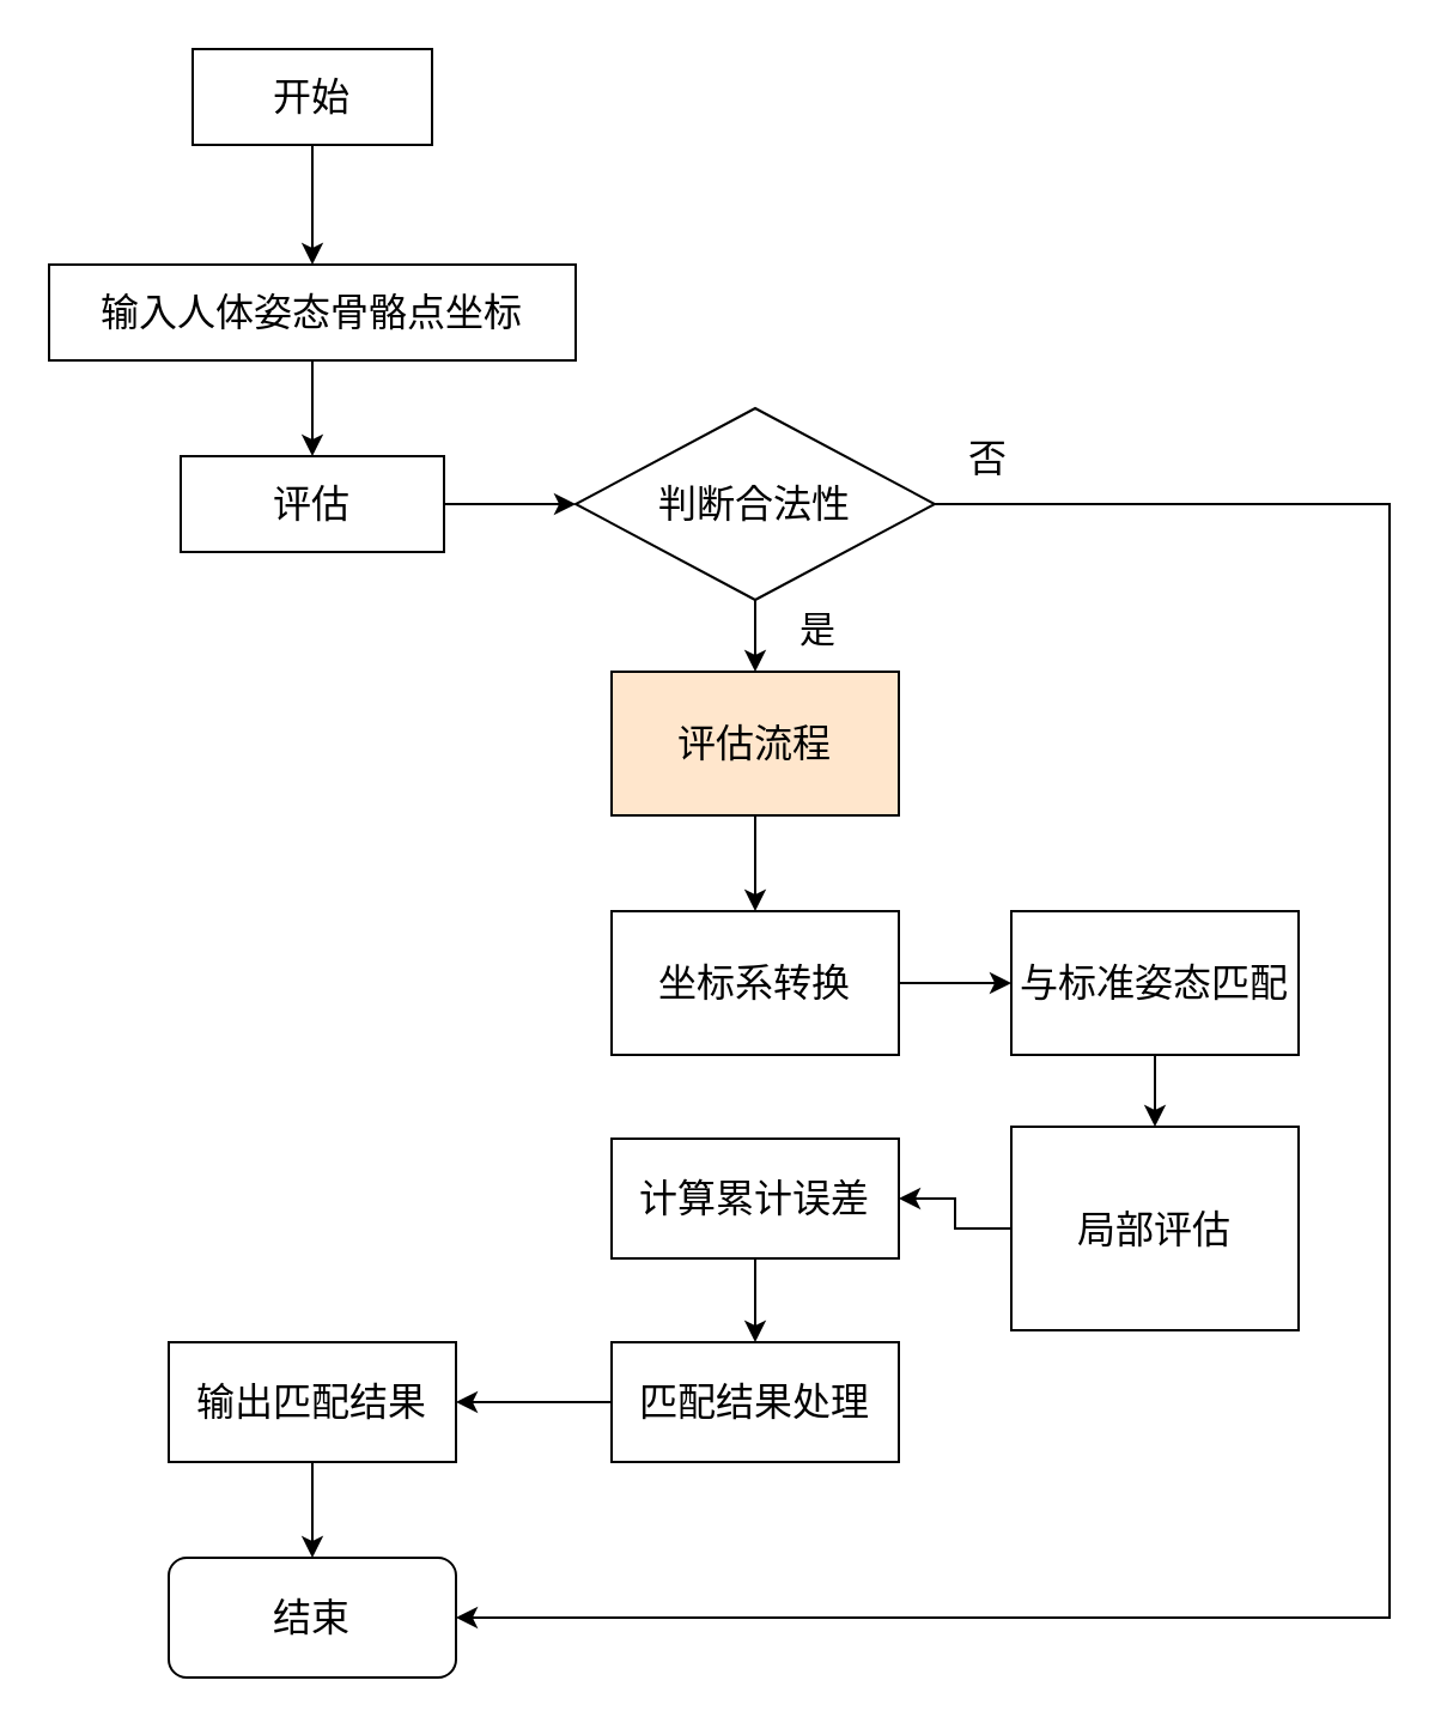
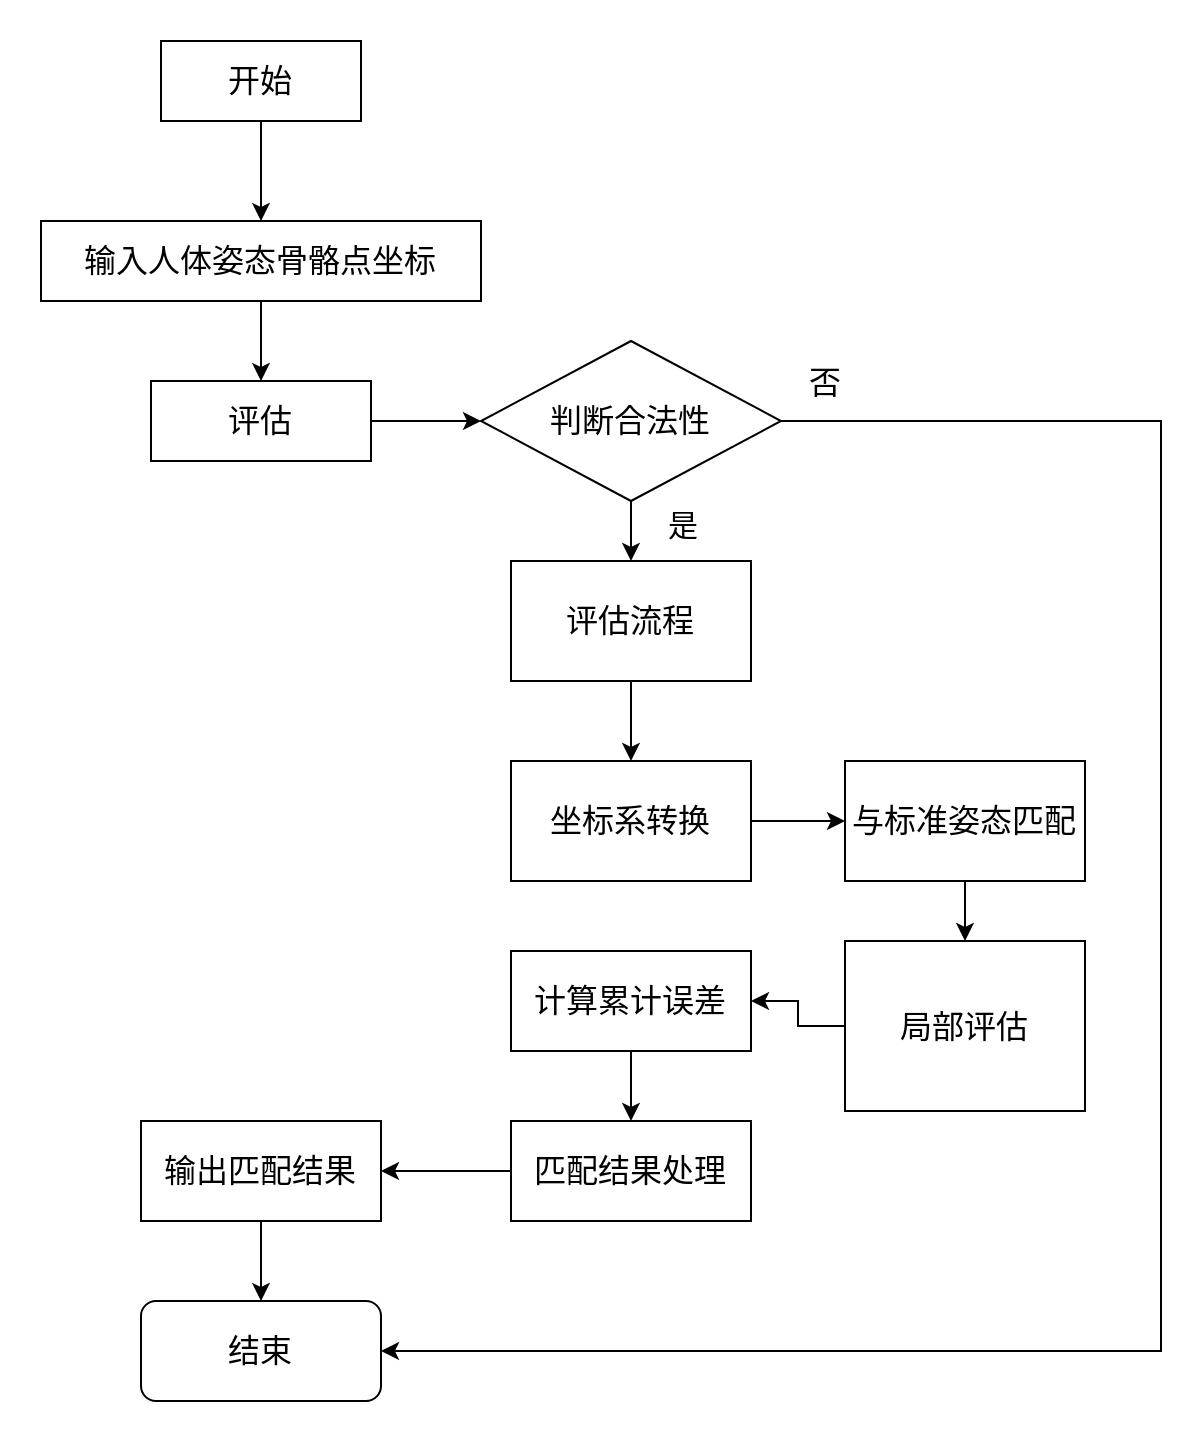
  <mxCell id="0" />
  <mxCell id="1" parent="0" />
  <mxCell id="2" value="" style="edgeStyle=orthogonalEdgeStyle;rounded=0;orthogonalLoop=1;jettySize=auto;html=1;" edge="1" parent="1" source="3" target="5"><mxGeometry relative="1" as="geometry" /></mxCell>
  <mxCell id="3" value="&lt;font style=&quot;font-size: 16px;&quot;&gt;开始&lt;/font&gt;" style="rounded=0;whiteSpace=wrap;html=1;" vertex="1" parent="1"><mxGeometry x="80" y="20" width="100" height="40" as="geometry" /></mxCell>
  <mxCell id="4" value="" style="edgeStyle=orthogonalEdgeStyle;rounded=0;orthogonalLoop=1;jettySize=auto;html=1;" edge="1" parent="1" source="5" target="6"><mxGeometry relative="1" as="geometry" /></mxCell>
  <mxCell id="5" value="&lt;font style=&quot;font-size: 16px;&quot;&gt;输入人体姿态骨骼点坐标&lt;/font&gt;" style="rounded=0;whiteSpace=wrap;html=1;" vertex="1" parent="1"><mxGeometry x="20" y="110" width="220" height="40" as="geometry" /></mxCell>
  <mxCell id="6" value="&lt;font style=&quot;font-size: 16px;&quot;&gt;评估&lt;/font&gt;" style="rounded=0;whiteSpace=wrap;html=1;" vertex="1" parent="1"><mxGeometry x="75" y="190" width="110" height="40" as="geometry" /></mxCell>
  <mxCell id="7" value="" style="edgeStyle=orthogonalEdgeStyle;rounded=0;orthogonalLoop=1;jettySize=auto;html=1;" edge="1" parent="1" source="11" target="14"><mxGeometry relative="1" as="geometry" /></mxCell>
  <mxCell id="8" value="&lt;font style=&quot;font-size: 15px;&quot;&gt;是&lt;/font&gt;" style="edgeLabel;html=1;align=center;verticalAlign=middle;resizable=0;points=[];" vertex="1" connectable="0" parent="7"><mxGeometry x="0.227" y="1" relative="1" as="geometry"><mxPoint x="24" as="offset" /></mxGeometry></mxCell>
  <mxCell id="9" style="edgeStyle=orthogonalEdgeStyle;rounded=0;orthogonalLoop=1;jettySize=auto;html=1;exitX=1;exitY=0.5;exitDx=0;exitDy=0;exitPerimeter=0;entryX=1;entryY=0.5;entryDx=0;entryDy=0;" edge="1" parent="1" source="11" target="27"><mxGeometry relative="1" as="geometry"><Array as="points"><mxPoint x="580" y="210" /><mxPoint x="580" y="675" /></Array></mxGeometry></mxCell>
  <mxCell id="10" value="&lt;font style=&quot;font-size: 16px;&quot;&gt;否&lt;/font&gt;" style="edgeLabel;html=1;align=center;verticalAlign=middle;resizable=0;points=[];" vertex="1" connectable="0" parent="9"><mxGeometry x="-0.93" y="2" relative="1" as="geometry"><mxPoint x="-16" y="-18" as="offset" /></mxGeometry></mxCell>
  <mxCell id="11" value="&lt;font style=&quot;font-size: 16px;&quot;&gt;判断合法性&lt;/font&gt;" style="strokeWidth=1;html=1;shape=mxgraph.flowchart.decision;whiteSpace=wrap;" vertex="1" parent="1"><mxGeometry x="240" y="170" width="150" height="80" as="geometry" /></mxCell>
  <mxCell id="12" style="edgeStyle=orthogonalEdgeStyle;rounded=0;orthogonalLoop=1;jettySize=auto;html=1;exitX=1;exitY=0.5;exitDx=0;exitDy=0;entryX=0;entryY=0.5;entryDx=0;entryDy=0;entryPerimeter=0;" edge="1" parent="1" source="6" target="11"><mxGeometry relative="1" as="geometry" /></mxCell>
  <mxCell id="13" value="" style="edgeStyle=orthogonalEdgeStyle;rounded=0;orthogonalLoop=1;jettySize=auto;html=1;" edge="1" parent="1" source="14" target="16"><mxGeometry relative="1" as="geometry" /></mxCell>
- <mxCell id="14" value="&lt;font style=&quot;font-size: 16px;&quot;&gt;评估流程&lt;/font&gt;" style="whiteSpace=wrap;html=1;strokeWidth=1;fillColor=#ffe6cc;" vertex="1" parent="1"><mxGeometry x="255" y="280" width="120" height="60" as="geometry" /></mxCell>
+ <mxCell id="14" value="&lt;font style=&quot;font-size: 16px;&quot;&gt;评估流程&lt;/font&gt;" style="whiteSpace=wrap;html=1;strokeWidth=1;" vertex="1" parent="1"><mxGeometry x="255" y="280" width="120" height="60" as="geometry" /></mxCell>
  <mxCell id="15" value="" style="edgeStyle=orthogonalEdgeStyle;rounded=0;orthogonalLoop=1;jettySize=auto;html=1;" edge="1" parent="1" source="16" target="18"><mxGeometry relative="1" as="geometry" /></mxCell>
  <mxCell id="16" value="&lt;font style=&quot;font-size: 16px;&quot;&gt;坐标系转换&lt;/font&gt;" style="whiteSpace=wrap;html=1;strokeWidth=1;" vertex="1" parent="1"><mxGeometry x="255" y="380" width="120" height="60" as="geometry" /></mxCell>
  <mxCell id="17" value="" style="edgeStyle=orthogonalEdgeStyle;rounded=0;orthogonalLoop=1;jettySize=auto;html=1;" edge="1" parent="1" source="18" target="20"><mxGeometry relative="1" as="geometry" /></mxCell>
  <mxCell id="18" value="&lt;font style=&quot;font-size: 16px;&quot;&gt;与标准姿态匹配&lt;/font&gt;" style="whiteSpace=wrap;html=1;strokeWidth=1;" vertex="1" parent="1"><mxGeometry x="422" y="380" width="120" height="60" as="geometry" /></mxCell>
  <mxCell id="19" value="" style="edgeStyle=orthogonalEdgeStyle;rounded=0;orthogonalLoop=1;jettySize=auto;html=1;" edge="1" parent="1" source="20" target="22"><mxGeometry relative="1" as="geometry" /></mxCell>
  <mxCell id="20" value="&lt;font style=&quot;font-size: 16px;&quot;&gt;局部评估&lt;/font&gt;" style="whiteSpace=wrap;html=1;strokeWidth=1;" vertex="1" parent="1"><mxGeometry x="422" y="470" width="120" height="85" as="geometry" /></mxCell>
  <mxCell id="21" style="edgeStyle=orthogonalEdgeStyle;rounded=0;orthogonalLoop=1;jettySize=auto;html=1;exitX=0.5;exitY=1;exitDx=0;exitDy=0;entryX=0.5;entryY=0;entryDx=0;entryDy=0;" edge="1" parent="1" source="22" target="24"><mxGeometry relative="1" as="geometry" /></mxCell>
  <mxCell id="22" value="&lt;font style=&quot;font-size: 16px;&quot;&gt;计算累计误差&lt;/font&gt;" style="whiteSpace=wrap;html=1;strokeWidth=1;" vertex="1" parent="1"><mxGeometry x="255" y="475" width="120" height="50" as="geometry" /></mxCell>
  <mxCell id="23" value="" style="edgeStyle=orthogonalEdgeStyle;rounded=0;orthogonalLoop=1;jettySize=auto;html=1;" edge="1" parent="1" source="24" target="26"><mxGeometry relative="1" as="geometry" /></mxCell>
  <mxCell id="24" value="&lt;font style=&quot;font-size: 16px;&quot;&gt;匹配结果处理&lt;/font&gt;" style="whiteSpace=wrap;html=1;strokeWidth=1;" vertex="1" parent="1"><mxGeometry x="255" y="560" width="120" height="50" as="geometry" /></mxCell>
  <mxCell id="25" value="" style="edgeStyle=orthogonalEdgeStyle;rounded=0;orthogonalLoop=1;jettySize=auto;html=1;" edge="1" parent="1" source="26" target="27"><mxGeometry relative="1" as="geometry" /></mxCell>
  <mxCell id="26" value="&lt;font style=&quot;font-size: 16px;&quot;&gt;输出匹配结果&lt;/font&gt;" style="whiteSpace=wrap;html=1;strokeWidth=1;" vertex="1" parent="1"><mxGeometry x="70" y="560" width="120" height="50" as="geometry" /></mxCell>
  <mxCell id="27" value="&lt;font style=&quot;font-size: 16px;&quot;&gt;结束&lt;/font&gt;" style="whiteSpace=wrap;html=1;strokeWidth=1;rounded=1;" vertex="1" parent="1"><mxGeometry x="70" y="650" width="120" height="50" as="geometry" /></mxCell>
